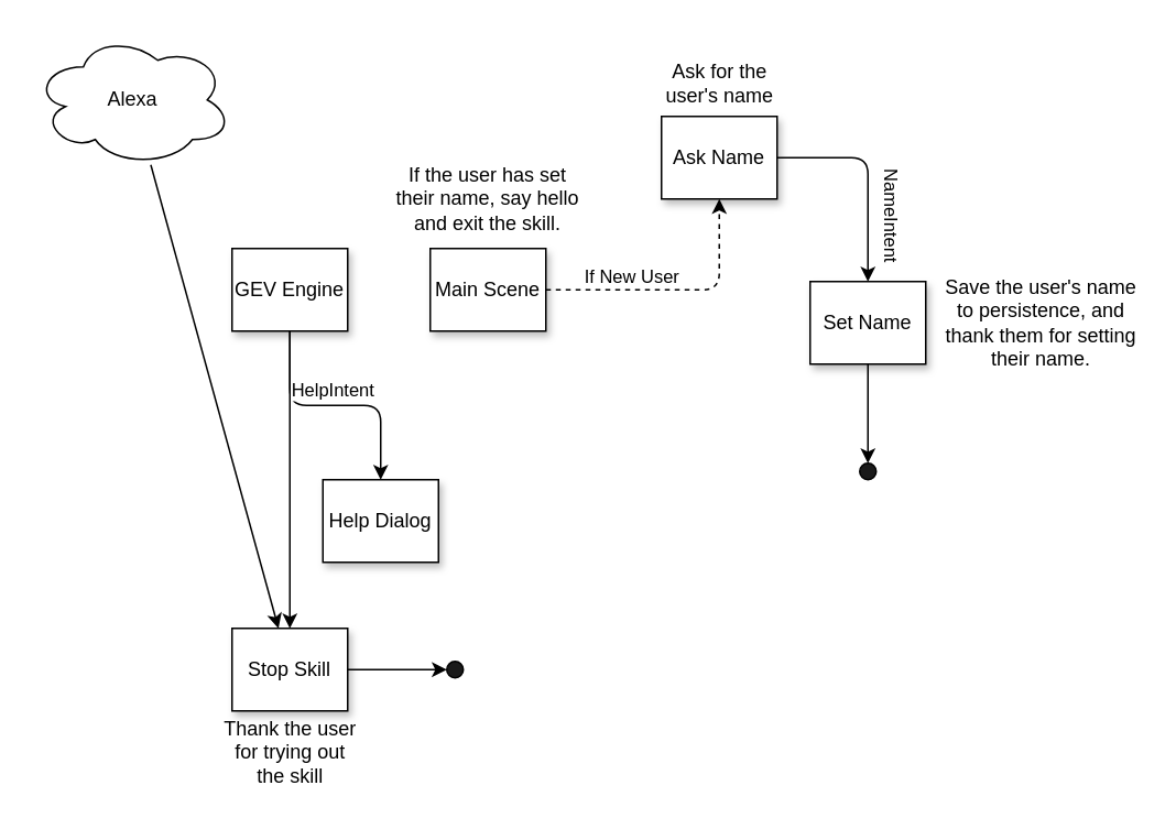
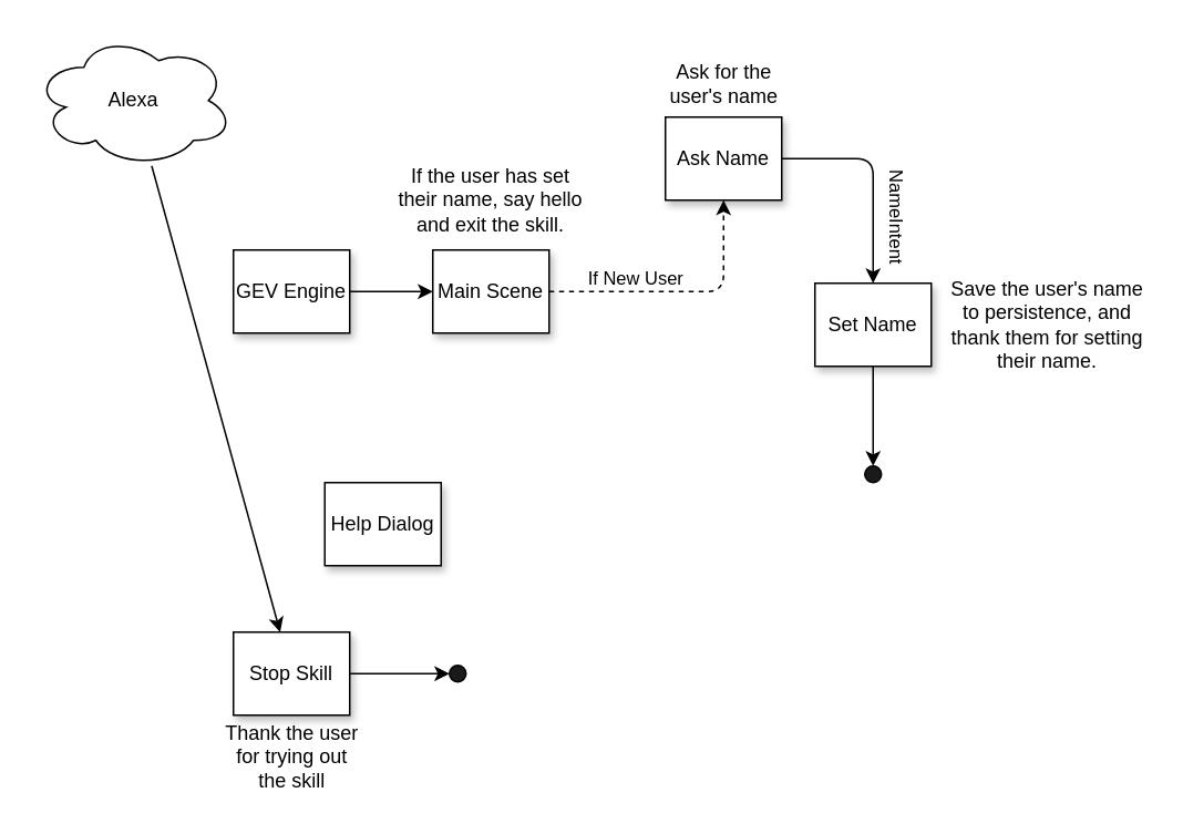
  <mxCell id="0" />
  <mxCell id="1" parent="0" />
- <mxCell id="2" style="edgeStyle=none;html=1;" edge="1" parent="1" source="5" target="18"><mxGeometry relative="1" as="geometry" /></mxCell>
- <mxCell id="3" style="edgeStyle=orthogonalEdgeStyle;html=1;" edge="1" parent="1" source="5" target="16"><mxGeometry relative="1" as="geometry" /></mxCell>
- <mxCell id="4" value="HelpIntent" style="edgeLabel;html=1;align=center;verticalAlign=middle;resizable=0;points=[];" vertex="1" connectable="0" parent="3"><mxGeometry x="0.283" y="-3" relative="1" as="geometry"><mxPoint x="-23" y="-13" as="offset" /></mxGeometry></mxCell>
+ <mxCell id="2" style="edgeStyle=none;html=1;" edge="1" parent="1" source="5" target="10"><mxGeometry relative="1" as="geometry" /></mxCell>
  <mxCell id="5" value="GEV Engine" style="rounded=0;whiteSpace=wrap;html=1;shadow=1;" parent="1" vertex="1"><mxGeometry x="140" y="150" width="70" height="50" as="geometry" /></mxCell>
  <mxCell id="6" style="edgeStyle=none;html=1;" edge="1" parent="1" source="7" target="18"><mxGeometry relative="1" as="geometry" /></mxCell>
  <mxCell id="7" value="Alexa" style="ellipse;shape=cloud;whiteSpace=wrap;html=1;shadow=0;" parent="1" vertex="1"><mxGeometry x="20" y="20" width="120" height="80" as="geometry" /></mxCell>
  <mxCell id="8" style="edgeStyle=orthogonalEdgeStyle;html=1;dashed=1;" edge="1" parent="1" source="10" target="13"><mxGeometry relative="1" as="geometry" /></mxCell>
  <mxCell id="9" value="If New User" style="edgeLabel;html=1;align=center;verticalAlign=middle;resizable=0;points=[];" vertex="1" connectable="0" parent="8"><mxGeometry x="0.231" relative="1" as="geometry"><mxPoint x="-47" y="-9" as="offset" /></mxGeometry></mxCell>
  <mxCell id="10" value="Main Scene" style="rounded=0;whiteSpace=wrap;html=1;shadow=1;" parent="1" vertex="1"><mxGeometry x="260" y="150" width="70" height="50" as="geometry" /></mxCell>
  <mxCell id="11" style="edgeStyle=orthogonalEdgeStyle;html=1;" edge="1" parent="1" source="13" target="15"><mxGeometry relative="1" as="geometry"><Array as="points"><mxPoint x="525" y="95" /></Array></mxGeometry></mxCell>
  <mxCell id="12" value="NameIntent" style="edgeLabel;html=1;align=center;verticalAlign=middle;resizable=0;points=[];rotation=90;" vertex="1" connectable="0" parent="11"><mxGeometry x="0.267" relative="1" as="geometry"><mxPoint x="15" y="7" as="offset" /></mxGeometry></mxCell>
  <mxCell id="13" value="Ask Name" style="rounded=0;whiteSpace=wrap;html=1;shadow=1;" vertex="1" parent="1"><mxGeometry x="400" y="70" width="70" height="50" as="geometry" /></mxCell>
  <mxCell id="14" style="edgeStyle=orthogonalEdgeStyle;html=1;entryX=0.5;entryY=0;entryDx=0;entryDy=0;" edge="1" parent="1" source="15" target="19"><mxGeometry relative="1" as="geometry" /></mxCell>
  <mxCell id="15" value="Set Name" style="rounded=0;whiteSpace=wrap;html=1;shadow=1;" vertex="1" parent="1"><mxGeometry x="490" y="170" width="70" height="50" as="geometry" /></mxCell>
  <mxCell id="16" value="Help Dialog" style="rounded=0;whiteSpace=wrap;html=1;shadow=1;" vertex="1" parent="1"><mxGeometry x="195" y="290" width="70" height="50" as="geometry" /></mxCell>
  <mxCell id="17" style="edgeStyle=orthogonalEdgeStyle;html=1;entryX=0;entryY=0.5;entryDx=0;entryDy=0;" edge="1" parent="1" source="18" target="20"><mxGeometry relative="1" as="geometry" /></mxCell>
  <mxCell id="18" value="Stop Skill" style="rounded=0;whiteSpace=wrap;html=1;shadow=1;" vertex="1" parent="1"><mxGeometry x="140" y="380" width="70" height="50" as="geometry" /></mxCell>
  <mxCell id="19" value="" style="ellipse;whiteSpace=wrap;html=1;aspect=fixed;fillColor=#1A1A1A;" vertex="1" parent="1"><mxGeometry x="520" y="280" width="10" height="10" as="geometry" /></mxCell>
  <mxCell id="20" value="" style="ellipse;whiteSpace=wrap;html=1;aspect=fixed;fillColor=#1A1A1A;" vertex="1" parent="1"><mxGeometry x="270" y="400" width="10" height="10" as="geometry" /></mxCell>
  <mxCell id="21" value="If the user has set their name, say hello and exit the skill." style="text;html=1;strokeColor=none;fillColor=none;align=center;verticalAlign=middle;whiteSpace=wrap;rounded=0;" vertex="1" parent="1"><mxGeometry x="235" y="80" width="120" height="80" as="geometry" /></mxCell>
  <mxCell id="22" value="Ask for the user's name" style="text;html=1;strokeColor=none;fillColor=none;align=center;verticalAlign=middle;whiteSpace=wrap;rounded=0;" vertex="1" parent="1"><mxGeometry x="392.5" y="30" width="85" height="40" as="geometry" /></mxCell>
  <mxCell id="23" value="Save the user's name to persistence, and thank them for setting their name." style="text;html=1;strokeColor=none;fillColor=none;align=center;verticalAlign=middle;whiteSpace=wrap;rounded=0;" vertex="1" parent="1"><mxGeometry x="570" y="155" width="120" height="80" as="geometry" /></mxCell>
  <mxCell id="24" value="Thank the user for trying out the skill" style="text;html=1;strokeColor=none;fillColor=none;align=center;verticalAlign=middle;whiteSpace=wrap;rounded=0;" vertex="1" parent="1"><mxGeometry x="132.5" y="430" width="85" height="50" as="geometry" /></mxCell>
